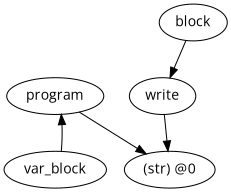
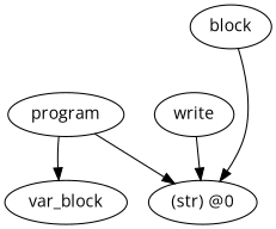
  digraph {
    fontname="Open Sans"
    ordering=out
    node [fontname="Open Sans"]
    edge [fontname="Open Sans"]
    n1 [label=program]
    n2 [label=var_block]
    n3 [label="(str) @0"]
    n4 [label=block]
    n5 [label=write]
-   n2 -> n1
+   n1 -> n2
    n1 -> n3
-   n4 -> n5
+   n4 -> n3
    n5 -> n3
  }
